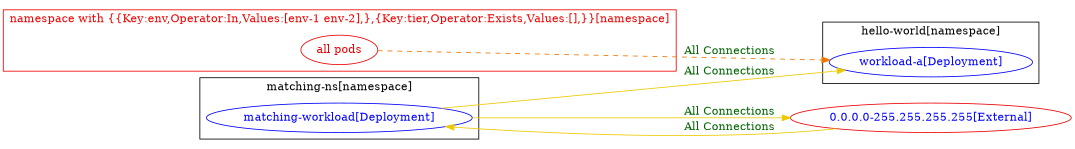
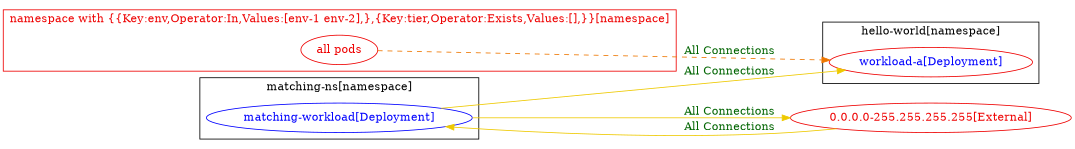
  digraph {
    rankdir=LR
    node [color=red2 fontcolor=red2]
    edge [color=gold2 fontcolor=darkgreen weight=1]
    n1 [label="all pods"]
    n2 [color=blue fontcolor=blue label="matching-workload[Deployment]"]
-   n3 [color=blue fontcolor=blue label="workload-a[Deployment]"]
-   n4 [fontcolor=blue label="0.0.0.0-255.255.255.255[External]"]
+   n3 [fontcolor=blue label="workload-a[Deployment]"]
+   n4 [label="0.0.0.0-255.255.255.255[External]"]
    subgraph cluster_1 {
      color=red2
      fontcolor=red2
      label="namespace with {{Key:env,Operator:In,Values:[env-1 env-2],},{Key:tier,Operator:Exists,Values:[],}}[namespace]"
      n1
    }
    subgraph cluster_2 {
      color=black
      fontcolor=black
      label="matching-ns[namespace]"
      n2
    }
    subgraph cluster_3 {
      color=black
      fontcolor=black
      label="hello-world[namespace]"
      n3
    }
    n1 -> n3 [color=darkorange2 label="All Connections" style=dashed]
    n2 -> n3 [label="All Connections"]
    n2 -> n4 [label="All Connections"]
    n4 -> n2 [label="All Connections" weight=0.5]
  }
